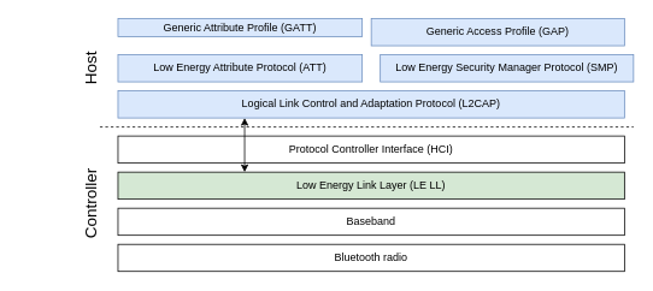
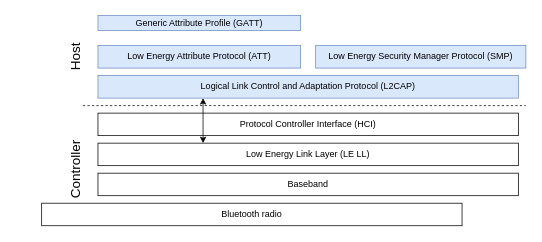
  <mxCell id="0" />
  <mxCell id="1" parent="0" />
- <mxCell id="2" value="Bluetooth radio" style="rounded=0;whiteSpace=wrap;html=1;" vertex="1" parent="1"><mxGeometry x="130" y="270" width="560" height="30" as="geometry" /></mxCell>
+ <mxCell id="2" value="Bluetooth radio" style="rounded=0;whiteSpace=wrap;html=1;" vertex="1" parent="1"><mxGeometry x="55" y="270" width="560" height="30" as="geometry" /></mxCell>
  <mxCell id="3" value="Baseband" style="rounded=0;whiteSpace=wrap;html=1;" vertex="1" parent="1"><mxGeometry x="130" y="230" width="560" height="30" as="geometry" /></mxCell>
- <mxCell id="4" value="Low Energy Link Layer (LE LL)" style="rounded=0;whiteSpace=wrap;html=1;fillColor=#d5e8d4;" vertex="1" parent="1"><mxGeometry x="130" y="190" width="560" height="30" as="geometry" /></mxCell>
+ <mxCell id="4" value="Low Energy Link Layer (LE LL)" style="rounded=0;whiteSpace=wrap;html=1;" vertex="1" parent="1"><mxGeometry x="130" y="190" width="560" height="30" as="geometry" /></mxCell>
  <mxCell id="5" value="Protocol Controller Interface (HCI)" style="rounded=0;whiteSpace=wrap;html=1;" vertex="1" parent="1"><mxGeometry x="130" y="150" width="560" height="30" as="geometry" /></mxCell>
  <mxCell id="6" value="" style="endArrow=none;dashed=1;html=1;rounded=0;" edge="1" parent="1"><mxGeometry width="50" height="50" relative="1" as="geometry"><mxPoint x="110" y="140" as="sourcePoint" /><mxPoint x="700" y="140" as="targetPoint" /></mxGeometry></mxCell>
  <mxCell id="7" value="Logical Link Control and Adaptation Protocol (L2CAP)" style="rounded=0;whiteSpace=wrap;html=1;fillColor=#dae8fc;strokeColor=#6c8ebf;" vertex="1" parent="1"><mxGeometry x="130" y="100" width="560" height="30" as="geometry" /></mxCell>
  <mxCell id="8" value="Low Energy Attribute Protocol (ATT)" style="rounded=0;whiteSpace=wrap;html=1;fillColor=#dae8fc;strokeColor=#6c8ebf;" vertex="1" parent="1"><mxGeometry x="130" y="60" width="270" height="30" as="geometry" /></mxCell>
  <mxCell id="9" value="Low Energy Security Manager Protocol (SMP)" style="rounded=0;whiteSpace=wrap;html=1;fillColor=#dae8fc;strokeColor=#6c8ebf;" vertex="1" parent="1"><mxGeometry x="420" y="60" width="280" height="30" as="geometry" /></mxCell>
  <mxCell id="10" value="Generic Attribute Profile (GATT)" style="rounded=0;whiteSpace=wrap;html=1;fillColor=#dae8fc;strokeColor=#6c8ebf;" vertex="1" parent="1"><mxGeometry x="130" y="20" width="270" height="20" as="geometry" /></mxCell>
- <mxCell id="11" value="Generic Access Profile (GAP)" style="rounded=0;whiteSpace=wrap;html=1;fillColor=#dae8fc;strokeColor=#6c8ebf;" vertex="1" parent="1"><mxGeometry x="410" y="20" width="280" height="30" as="geometry" /></mxCell>
  <mxCell id="12" value="&lt;font style=&quot;font-size: 18px;&quot;&gt;Controller&lt;/font&gt;" style="text;html=1;strokeColor=none;fillColor=none;align=center;verticalAlign=middle;whiteSpace=wrap;rounded=0;rotation=-90;" vertex="1" parent="1"><mxGeometry x="20" y="210" width="160" height="30" as="geometry" /></mxCell>
  <mxCell id="13" value="&lt;font style=&quot;font-size: 18px;&quot;&gt;Host&lt;/font&gt;" style="text;html=1;align=center;verticalAlign=middle;whiteSpace=wrap;rounded=0;rotation=-90;" vertex="1" parent="1"><mxGeometry x="40" y="60" width="120" height="30" as="geometry" /></mxCell>
  <mxCell id="14" value="" style="endArrow=classic;startArrow=classic;html=1;rounded=0;fontSize=18;entryX=0.25;entryY=1;entryDx=0;entryDy=0;exitX=0.25;exitY=0;exitDx=0;exitDy=0;" edge="1" parent="1" source="4" target="7"><mxGeometry width="50" height="50" relative="1" as="geometry"><mxPoint x="130" y="470" as="sourcePoint" /><mxPoint x="180" y="420" as="targetPoint" /></mxGeometry></mxCell>
